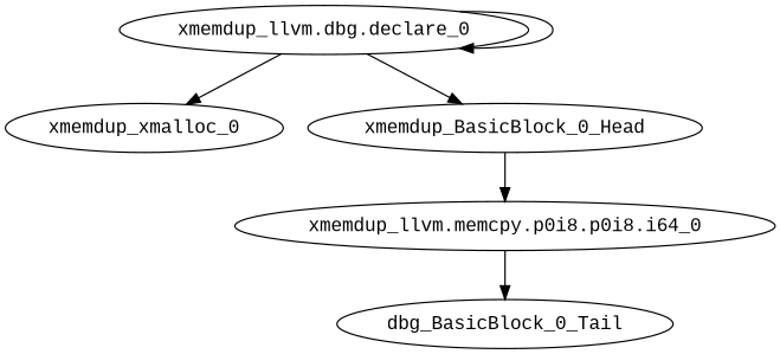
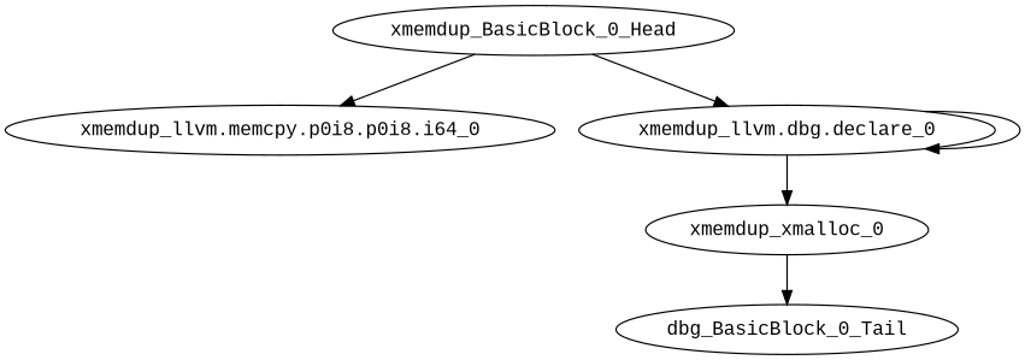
  digraph {
    fontname="Liberation Mono"
    node [fontname="Liberation Mono"]
    edge [fontname="Liberation Mono"]
    n1 [label=dbg_BasicBlock_0_Tail]
    "xmemdup_llvm.memcpy.p0i8.p0i8.i64_0"
    "xmemdup_llvm.dbg.declare_0"
    xmemdup_xmalloc_0
    xmemdup_BasicBlock_0_Head
-   "xmemdup_llvm.memcpy.p0i8.p0i8.i64_0" -> n1
+   xmemdup_xmalloc_0 -> n1
    "xmemdup_llvm.dbg.declare_0" -> "xmemdup_llvm.dbg.declare_0"
    "xmemdup_llvm.dbg.declare_0" -> xmemdup_xmalloc_0
    xmemdup_BasicBlock_0_Head -> "xmemdup_llvm.memcpy.p0i8.p0i8.i64_0"
-   "xmemdup_llvm.dbg.declare_0" -> xmemdup_BasicBlock_0_Head
+   xmemdup_BasicBlock_0_Head -> "xmemdup_llvm.dbg.declare_0"
  }
